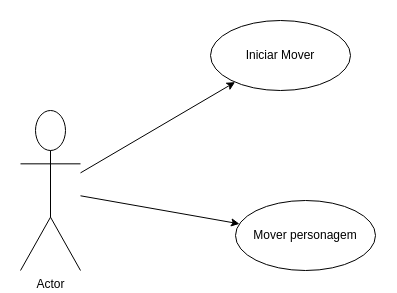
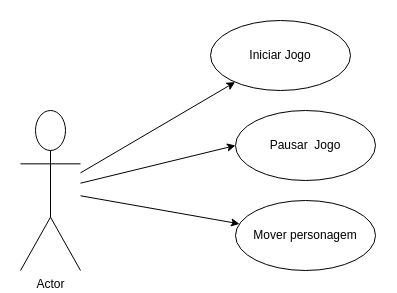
  <mxCell id="0" />
  <mxCell id="1" parent="0" />
- <mxCell id="2" value="Iniciar Mover" style="ellipse;whiteSpace=wrap;html=1;" vertex="1" parent="1"><mxGeometry x="210" y="20" width="140" height="70" as="geometry" /></mxCell>
+ <mxCell id="2" value="Iniciar Jogo" style="ellipse;whiteSpace=wrap;html=1;" vertex="1" parent="1"><mxGeometry x="210" y="20" width="140" height="70" as="geometry" /></mxCell>
  <mxCell id="3" style="edgeStyle=none;html=1;" edge="1" parent="1" source="6" target="2"><mxGeometry relative="1" as="geometry" /></mxCell>
+ <mxCell id="4" style="edgeStyle=none;html=1;entryX=0;entryY=0.5;entryDx=0;entryDy=0;" edge="1" parent="1" source="6" target="7"><mxGeometry relative="1" as="geometry" /></mxCell>
  <mxCell id="5" style="edgeStyle=none;html=1;" edge="1" parent="1" source="6" target="8"><mxGeometry relative="1" as="geometry" /></mxCell>
  <mxCell id="6" value="Actor" style="shape=umlActor;verticalLabelPosition=bottom;verticalAlign=top;html=1;" vertex="1" parent="1"><mxGeometry x="20" y="110" width="60" height="160" as="geometry" /></mxCell>
+ <mxCell id="7" value="Pausar&amp;nbsp; Jogo" style="ellipse;whiteSpace=wrap;html=1;" vertex="1" parent="1"><mxGeometry x="235" y="110" width="140" height="70" as="geometry" /></mxCell>
  <mxCell id="8" value="Mover personagem" style="ellipse;whiteSpace=wrap;html=1;" vertex="1" parent="1"><mxGeometry x="235" y="200" width="140" height="70" as="geometry" /></mxCell>
